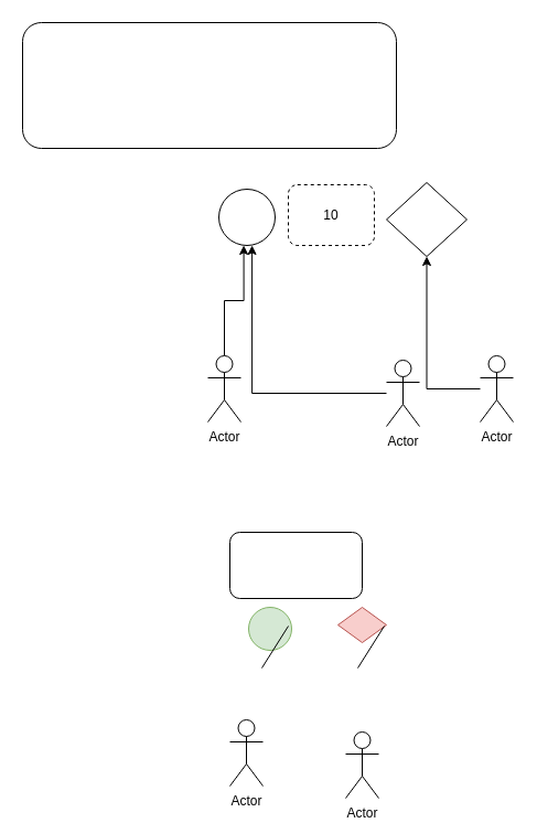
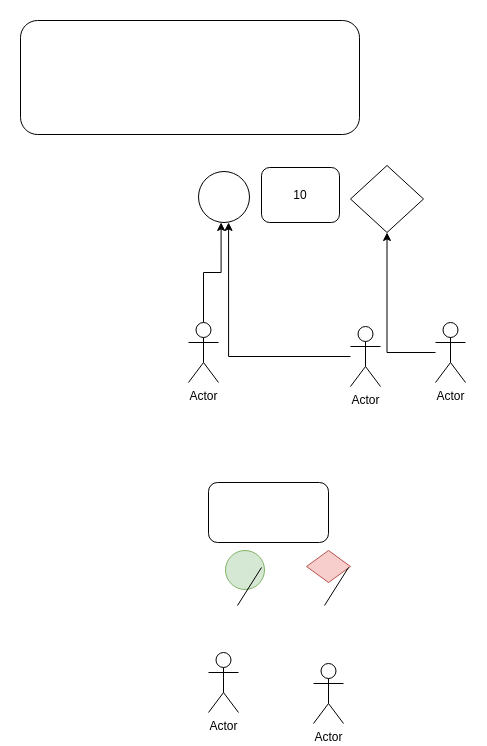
  <mxCell id="0" />
  <mxCell id="1" parent="0" />
  <mxCell id="2" value="" style="rounded=1;whiteSpace=wrap;html=1;" vertex="1" parent="1"><mxGeometry x="20" y="20" width="339" height="114" as="geometry" /></mxCell>
  <mxCell id="3" value="" style="ellipse;whiteSpace=wrap;html=1;aspect=fixed;" vertex="1" parent="1"><mxGeometry x="198" y="171" width="51" height="51" as="geometry" /></mxCell>
  <mxCell id="4" value="" style="rhombus;whiteSpace=wrap;html=1;" vertex="1" parent="1"><mxGeometry x="350" y="165" width="73" height="67" as="geometry" /></mxCell>
- <mxCell id="5" value="10" style="rounded=1;whiteSpace=wrap;html=1;dashed=1;" vertex="1" parent="1"><mxGeometry x="261" y="167" width="78" height="55" as="geometry" /></mxCell>
+ <mxCell id="5" value="10" style="rounded=1;whiteSpace=wrap;html=1;" vertex="1" parent="1"><mxGeometry x="261" y="167" width="78" height="55" as="geometry" /></mxCell>
  <mxCell id="6" style="edgeStyle=orthogonalEdgeStyle;rounded=0;orthogonalLoop=1;jettySize=auto;html=1;entryX=0.443;entryY=0.999;entryDx=0;entryDy=0;entryPerimeter=0;" edge="1" parent="1" source="7" target="3"><mxGeometry relative="1" as="geometry" /></mxCell>
  <mxCell id="7" value="Actor" style="shape=umlActor;verticalLabelPosition=bottom;verticalAlign=top;html=1;outlineConnect=0;" vertex="1" parent="1"><mxGeometry x="188" y="322" width="30" height="60" as="geometry" /></mxCell>
  <mxCell id="8" style="edgeStyle=orthogonalEdgeStyle;rounded=0;orthogonalLoop=1;jettySize=auto;html=1;entryX=0.59;entryY=0.999;entryDx=0;entryDy=0;entryPerimeter=0;" edge="1" parent="1" source="9" target="3"><mxGeometry relative="1" as="geometry" /></mxCell>
  <mxCell id="9" value="Actor" style="shape=umlActor;verticalLabelPosition=bottom;verticalAlign=top;html=1;outlineConnect=0;" vertex="1" parent="1"><mxGeometry x="350" y="326" width="30" height="60" as="geometry" /></mxCell>
  <mxCell id="10" style="edgeStyle=orthogonalEdgeStyle;rounded=0;orthogonalLoop=1;jettySize=auto;html=1;" edge="1" parent="1" source="11" target="4"><mxGeometry relative="1" as="geometry" /></mxCell>
  <mxCell id="11" value="Actor" style="shape=umlActor;verticalLabelPosition=bottom;verticalAlign=top;html=1;outlineConnect=0;" vertex="1" parent="1"><mxGeometry x="435" y="322" width="30" height="60" as="geometry" /></mxCell>
  <mxCell id="12" value="" style="rounded=1;whiteSpace=wrap;html=1;" vertex="1" parent="1"><mxGeometry x="208" y="482" width="120" height="60" as="geometry" /></mxCell>
  <mxCell id="13" value="Actor" style="shape=umlActor;verticalLabelPosition=bottom;verticalAlign=top;html=1;outlineConnect=0;" vertex="1" parent="1"><mxGeometry x="208" y="652" width="30" height="60" as="geometry" /></mxCell>
  <mxCell id="14" value="Actor" style="shape=umlActor;verticalLabelPosition=bottom;verticalAlign=top;html=1;outlineConnect=0;" vertex="1" parent="1"><mxGeometry x="313" y="663" width="30" height="60" as="geometry" /></mxCell>
  <mxCell id="15" value="" style="ellipse;whiteSpace=wrap;html=1;aspect=fixed;fillColor=#d5e8d4;strokeColor=#82b366;" vertex="1" parent="1"><mxGeometry x="225" y="550" width="39" height="39" as="geometry" /></mxCell>
  <mxCell id="16" value="" style="rhombus;whiteSpace=wrap;html=1;fillColor=#f8cecc;strokeColor=#b85450;" vertex="1" parent="1"><mxGeometry x="306" y="550" width="44" height="32" as="geometry" /></mxCell>
  <mxCell id="17" value="" style="endArrow=none;html=1;rounded=0;" edge="1" parent="1"><mxGeometry width="50" height="50" relative="1" as="geometry"><mxPoint x="324" y="605" as="sourcePoint" /><mxPoint x="348" y="567" as="targetPoint" /></mxGeometry></mxCell>
  <mxCell id="18" value="" style="endArrow=none;html=1;rounded=0;" edge="1" parent="1"><mxGeometry width="50" height="50" relative="1" as="geometry"><mxPoint x="237" y="605" as="sourcePoint" /><mxPoint x="261" y="567" as="targetPoint" /></mxGeometry></mxCell>
